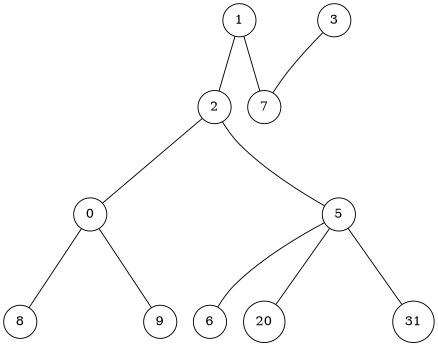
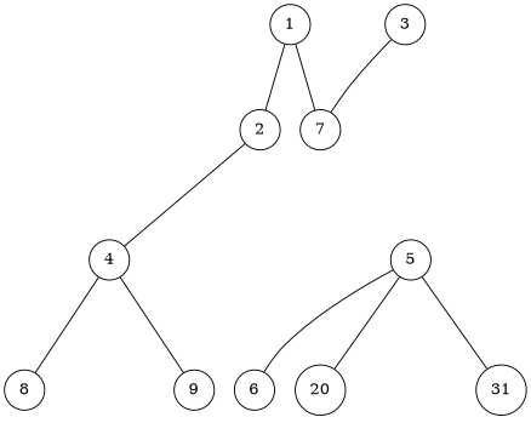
  graph {
    node [shape=circle]
    n1 [label=1]
    n2 [label=2]
    n3 [label=7]
-   n4 [label=0]
+   n4 [label=4]
    temp1 [style=invis]
    n6 [label=5]
    n7 [label=3]
    temp2 [style=invis]
    n9 [label=8]
    temp3 [style=invis]
    n11 [label=9]
    n12 [label=6]
    n13 [label=20]
    temp4 [style=invis]
    n15 [label=31]
    n1 -- n2
    n1 -- n3
    n2 -- n4
    n2 -- temp1 [style=invis weight=10]
-   n2 -- n6
    n4 -- n9
    n4 -- temp3 [style=invis weight=10]
    n4 -- n11
    n6 -- n12
    n6 -- n13
    n6 -- temp4 [style=invis weight=10]
    n6 -- n15
    n7 -- n3
    n7 -- temp2 [style=invis weight=10]
  }
